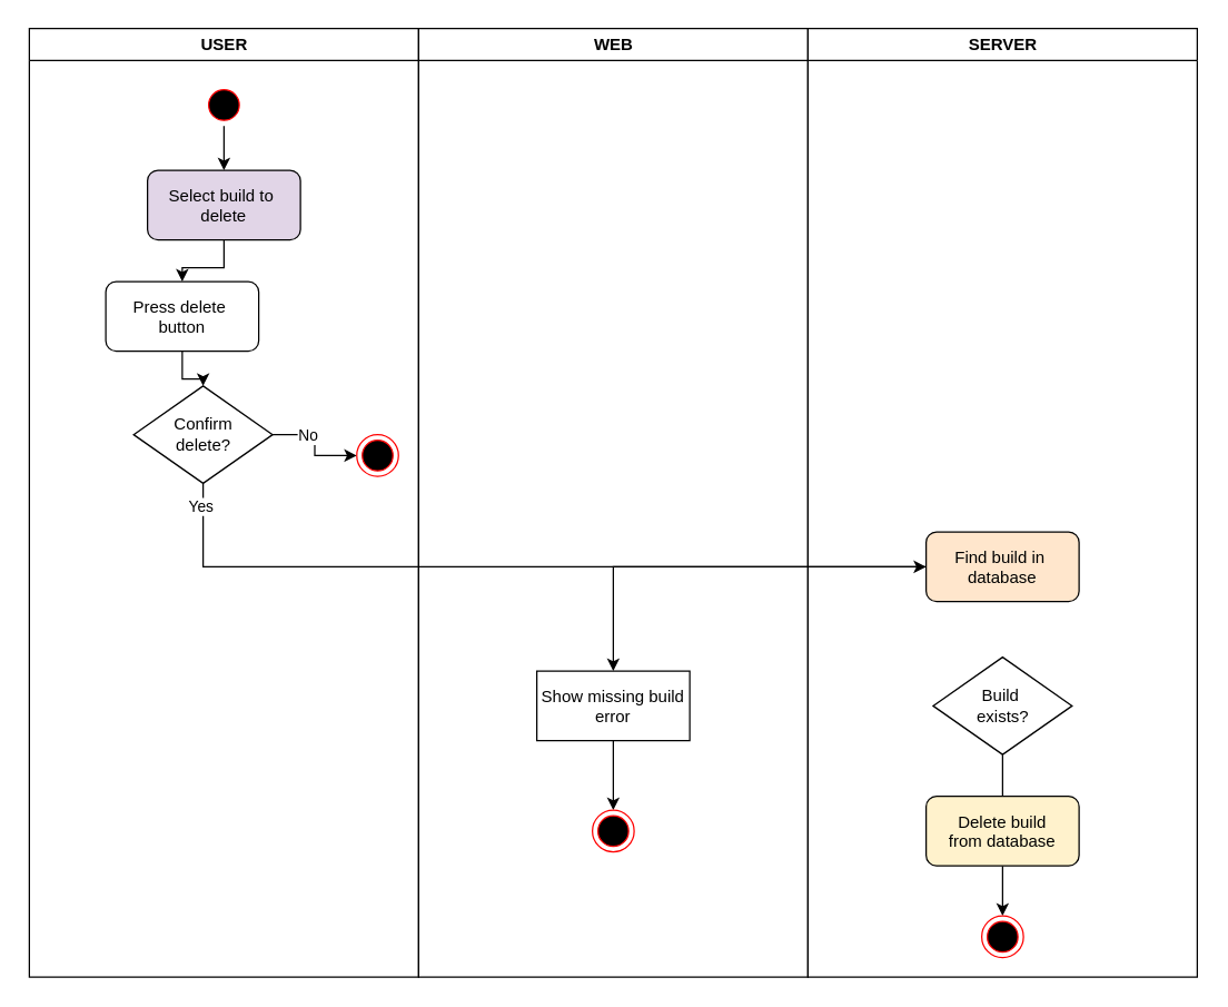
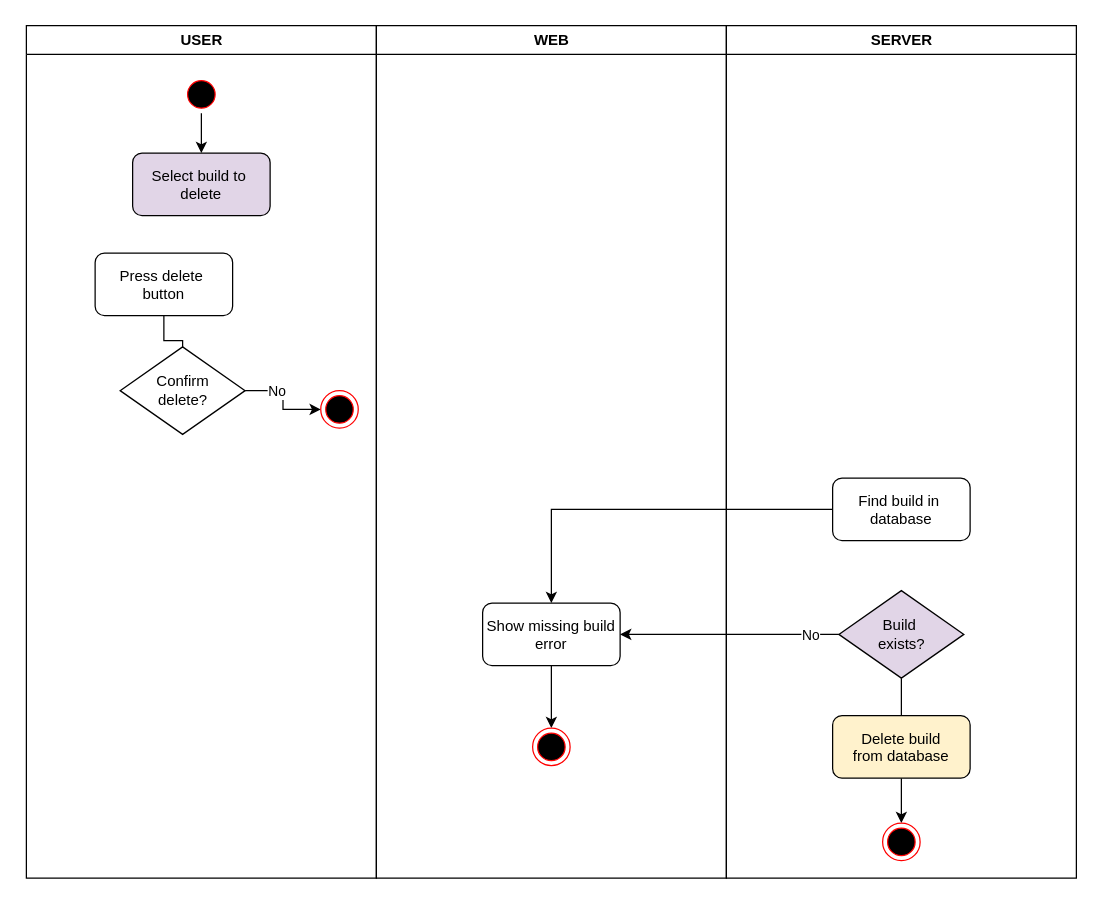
  <mxCell id="0" />
  <mxCell id="1" parent="0" />
  <mxCell id="2" value="USER" style="swimlane;whiteSpace=wrap" vertex="1" parent="1"><mxGeometry x="20.5" y="20" width="280" height="682" as="geometry" /></mxCell>
  <mxCell id="3" style="edgeStyle=orthogonalEdgeStyle;rounded=0;orthogonalLoop=1;jettySize=auto;html=1;" edge="1" parent="2" source="4" target="6"><mxGeometry relative="1" as="geometry" /></mxCell>
  <mxCell id="4" value="" style="ellipse;shape=startState;fillColor=#000000;strokeColor=#ff0000;" vertex="1" parent="2"><mxGeometry x="125" y="40" width="30" height="30" as="geometry" /></mxCell>
- <mxCell id="5" style="edgeStyle=orthogonalEdgeStyle;rounded=0;orthogonalLoop=1;jettySize=auto;html=1;" edge="1" parent="2" source="6" target="13"><mxGeometry relative="1" as="geometry" /></mxCell>
  <mxCell id="6" value="Select build to &#10;delete" style="rounded=1;fillColor=#e1d5e7;" vertex="1" parent="2"><mxGeometry x="85" y="102" width="110" height="50" as="geometry" /></mxCell>
  <mxCell id="7" style="edgeStyle=orthogonalEdgeStyle;rounded=0;orthogonalLoop=1;jettySize=auto;html=1;" edge="1" parent="2"><mxGeometry relative="1" as="geometry"><mxPoint x="140" y="412" as="targetPoint" /></mxGeometry></mxCell>
  <mxCell id="8" style="edgeStyle=orthogonalEdgeStyle;rounded=0;orthogonalLoop=1;jettySize=auto;html=1;" edge="1" parent="2"><mxGeometry relative="1" as="geometry"><mxPoint x="140" y="482" as="targetPoint" /></mxGeometry></mxCell>
  <mxCell id="9" style="edgeStyle=orthogonalEdgeStyle;rounded=0;orthogonalLoop=1;jettySize=auto;html=1;" edge="1" parent="2" source="11" target="14"><mxGeometry relative="1" as="geometry" /></mxCell>
  <mxCell id="10" value="No" style="edgeLabel;html=1;align=center;verticalAlign=middle;resizable=0;points=[];" vertex="1" connectable="0" parent="9"><mxGeometry x="-0.349" relative="1" as="geometry"><mxPoint as="offset" /></mxGeometry></mxCell>
  <mxCell id="11" value="Confirm&lt;div&gt;delete?&lt;/div&gt;" style="rhombus;whiteSpace=wrap;html=1;" vertex="1" parent="2"><mxGeometry x="75" y="257" width="100" height="70" as="geometry" /></mxCell>
- <mxCell id="12" style="edgeStyle=orthogonalEdgeStyle;rounded=0;orthogonalLoop=1;jettySize=auto;html=1;" edge="1" parent="2" source="13" target="11"><mxGeometry relative="1" as="geometry" /></mxCell>
+ <mxCell id="12" style="edgeStyle=orthogonalEdgeStyle;rounded=0;orthogonalLoop=1;jettySize=auto;html=1;endArrow=none;" edge="1" parent="2" source="13" target="11"><mxGeometry relative="1" as="geometry" /></mxCell>
  <mxCell id="13" value="Press delete &#10;button" style="rounded=1;" vertex="1" parent="2"><mxGeometry x="55" y="182" width="110" height="50" as="geometry" /></mxCell>
  <mxCell id="14" value="" style="ellipse;html=1;shape=endState;fillColor=#000000;strokeColor=#ff0000;" vertex="1" parent="2"><mxGeometry x="235.5" y="292" width="30" height="30" as="geometry" /></mxCell>
  <mxCell id="15" value="WEB" style="swimlane;whiteSpace=wrap" vertex="1" parent="1"><mxGeometry x="300.5" y="20" width="280" height="682" as="geometry" /></mxCell>
  <mxCell id="16" style="edgeStyle=orthogonalEdgeStyle;rounded=0;orthogonalLoop=1;jettySize=auto;html=1;" edge="1" parent="15" source="17" target="18"><mxGeometry relative="1" as="geometry" /></mxCell>
- <mxCell id="17" value="Show missing build&#10;error" style="rounded=0;" vertex="1" parent="15"><mxGeometry x="85" y="462" width="110" height="50" as="geometry" /></mxCell>
+ <mxCell id="17" value="Show missing build&#10;error" style="rounded=1;" vertex="1" parent="15"><mxGeometry x="85" y="462" width="110" height="50" as="geometry" /></mxCell>
  <mxCell id="18" value="" style="ellipse;html=1;shape=endState;fillColor=#000000;strokeColor=#ff0000;" vertex="1" parent="15"><mxGeometry x="125" y="562" width="30" height="30" as="geometry" /></mxCell>
  <mxCell id="19" value="SERVER" style="swimlane;whiteSpace=wrap;startSize=23;" vertex="1" parent="1"><mxGeometry x="580.5" y="20" width="280" height="682" as="geometry" /></mxCell>
  <mxCell id="20" style="edgeStyle=orthogonalEdgeStyle;rounded=0;orthogonalLoop=1;jettySize=auto;html=1;" edge="1" parent="19" source="21" target="17"><mxGeometry relative="1" as="geometry" /></mxCell>
- <mxCell id="21" value="Find build in &#10;database" style="rounded=1;fillColor=#ffe6cc;" vertex="1" parent="19"><mxGeometry x="85" y="362" width="110" height="50" as="geometry" /></mxCell>
+ <mxCell id="21" value="Find build in &#10;database" style="rounded=1;" vertex="1" parent="19"><mxGeometry x="85" y="362" width="110" height="50" as="geometry" /></mxCell>
  <mxCell id="22" style="edgeStyle=orthogonalEdgeStyle;rounded=0;orthogonalLoop=1;jettySize=auto;html=1;endArrow=none;" edge="1" parent="19" source="23" target="25"><mxGeometry relative="1" as="geometry" /></mxCell>
- <mxCell id="23" value="Build&amp;nbsp;&lt;div&gt;exists?&lt;/div&gt;" style="rhombus;whiteSpace=wrap;html=1;" vertex="1" parent="19"><mxGeometry x="90" y="452" width="100" height="70" as="geometry" /></mxCell>
+ <mxCell id="23" value="Build&amp;nbsp;&lt;div&gt;exists?&lt;/div&gt;" style="rhombus;whiteSpace=wrap;html=1;fillColor=#e1d5e7;" vertex="1" parent="19"><mxGeometry x="90" y="452" width="100" height="70" as="geometry" /></mxCell>
  <mxCell id="24" style="edgeStyle=orthogonalEdgeStyle;rounded=0;orthogonalLoop=1;jettySize=auto;html=1;" edge="1" parent="19" source="25" target="26"><mxGeometry relative="1" as="geometry" /></mxCell>
  <mxCell id="25" value="Delete build&#10;from database" style="rounded=1;fillColor=#fff2cc;" vertex="1" parent="19"><mxGeometry x="85" y="552" width="110" height="50" as="geometry" /></mxCell>
  <mxCell id="26" value="" style="ellipse;html=1;shape=endState;fillColor=#000000;strokeColor=#ff0000;" vertex="1" parent="19"><mxGeometry x="125" y="638" width="30" height="30" as="geometry" /></mxCell>
- <mxCell id="27" style="edgeStyle=orthogonalEdgeStyle;rounded=0;orthogonalLoop=1;jettySize=auto;html=1;entryX=0;entryY=0.5;entryDx=0;entryDy=0;exitX=0.5;exitY=1;exitDx=0;exitDy=0;" edge="1" parent="1" source="11" target="21"><mxGeometry relative="1" as="geometry" /></mxCell>
- <mxCell id="28" value="Yes" style="edgeLabel;html=1;align=center;verticalAlign=middle;resizable=0;points=[];" vertex="1" connectable="0" parent="27"><mxGeometry x="-0.944" y="-2" relative="1" as="geometry"><mxPoint as="offset" /></mxGeometry></mxCell>
+ <mxCell id="29" style="edgeStyle=orthogonalEdgeStyle;rounded=0;orthogonalLoop=1;jettySize=auto;html=1;" edge="1" parent="1" source="23" target="17"><mxGeometry relative="1" as="geometry" /></mxCell>
+ <mxCell id="30" value="No" style="edgeLabel;html=1;align=center;verticalAlign=middle;resizable=0;points=[];" vertex="1" connectable="0" parent="29"><mxGeometry x="-0.739" relative="1" as="geometry"><mxPoint as="offset" /></mxGeometry></mxCell>
